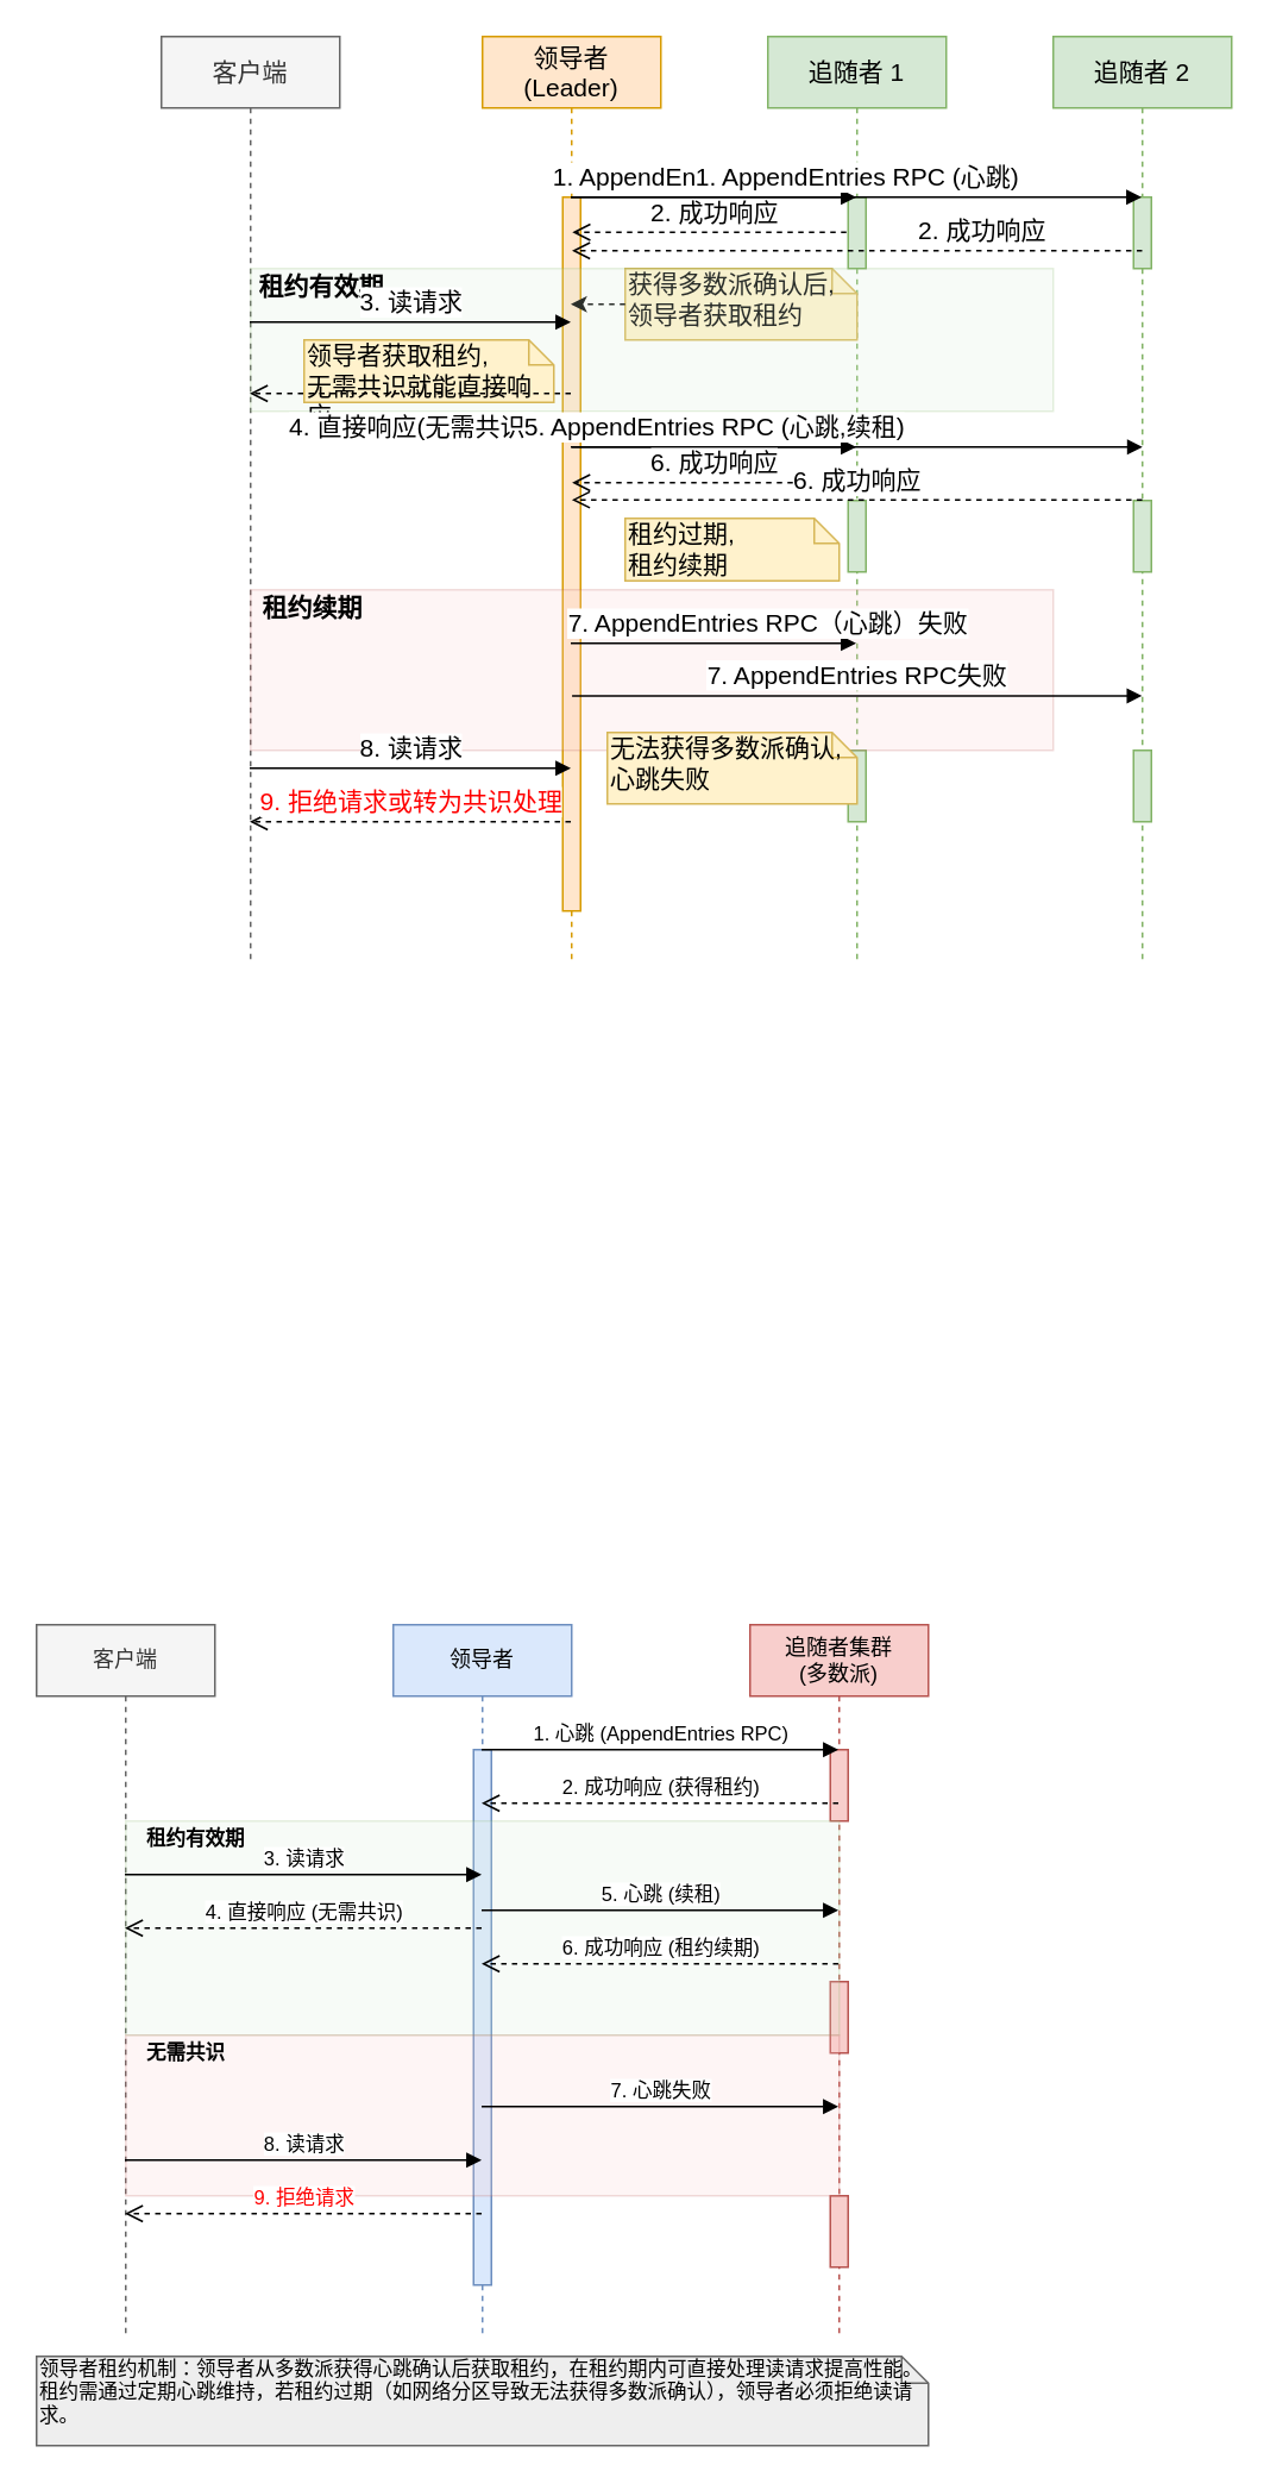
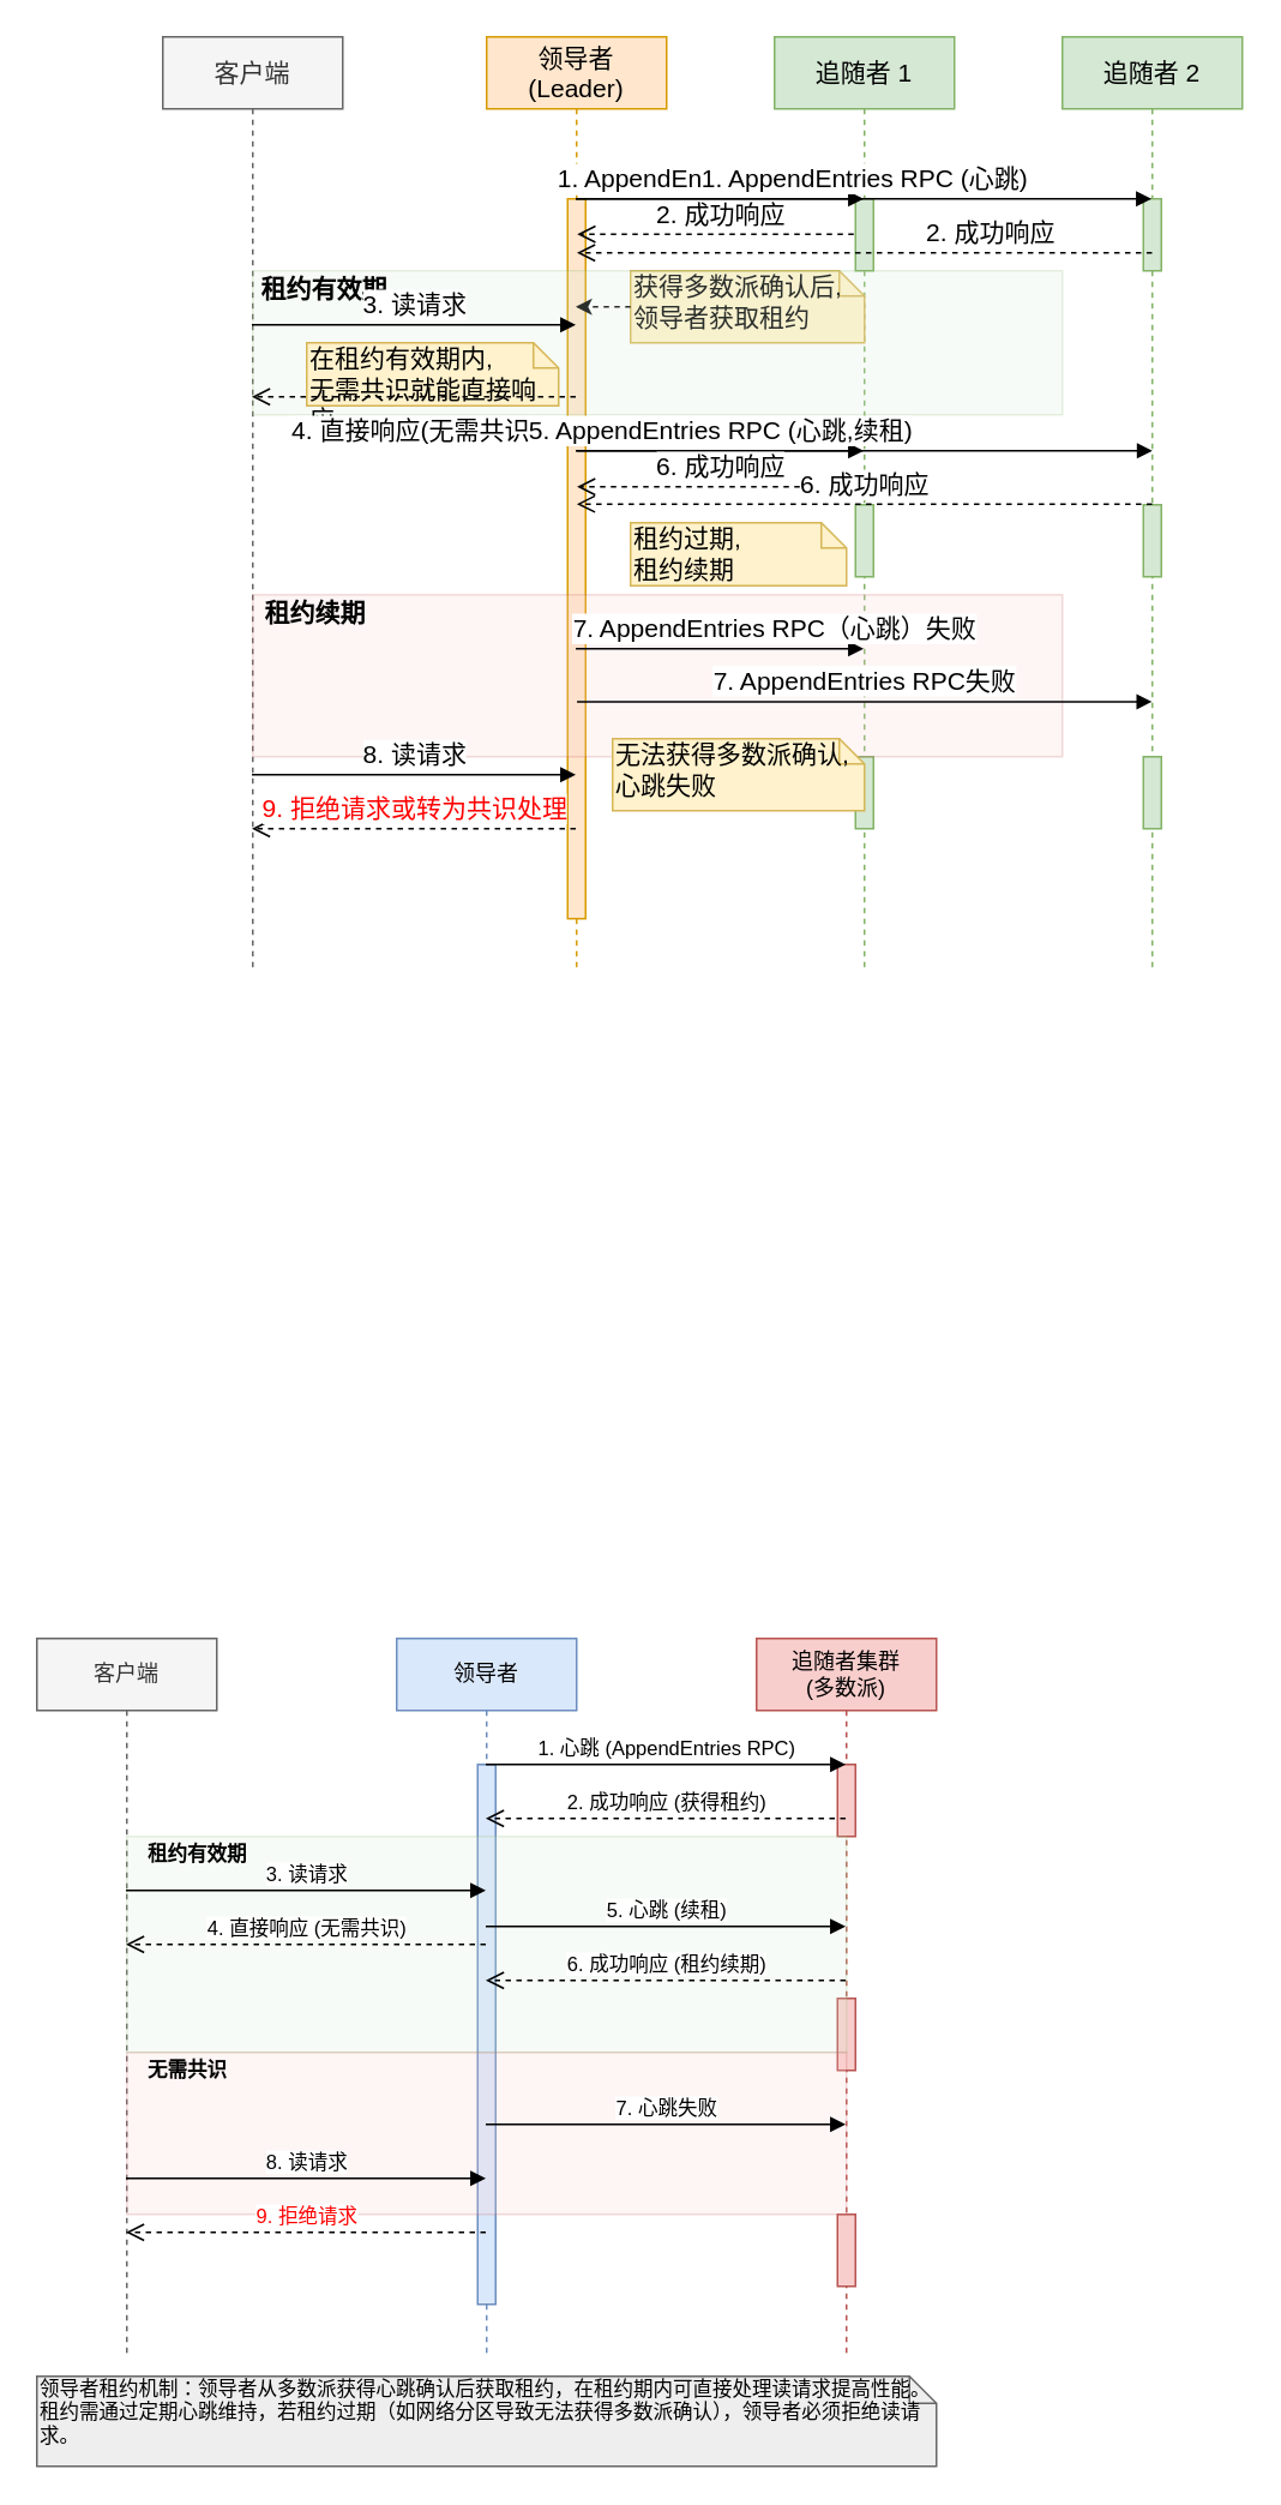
  <mxCell id="0" />
  <mxCell id="1" parent="0" />
  <mxCell id="2" value="客户端" style="shape=umlLifeline;perimeter=lifelinePerimeter;whiteSpace=wrap;html=1;container=1;collapsible=0;recursiveResize=0;outlineConnect=0;fontSize=14;fillColor=#f5f5f5;fontColor=#333333;strokeColor=#666666;" vertex="1" parent="1"><mxGeometry x="90" y="20" width="100" height="520" as="geometry" /></mxCell>
  <mxCell id="3" value="领导者&#10;(Leader)" style="shape=umlLifeline;perimeter=lifelinePerimeter;whiteSpace=wrap;html=1;container=1;collapsible=0;recursiveResize=0;outlineConnect=0;fontSize=14;fillColor=#ffe6cc;strokeColor=#d79b00;" vertex="1" parent="1"><mxGeometry x="270" y="20" width="100" height="520" as="geometry" /></mxCell>
  <mxCell id="4" value="" style="html=1;points=[];perimeter=orthogonalPerimeter;fillColor=#ffe6cc;strokeColor=#d79b00;fontSize=14;" vertex="1" parent="3"><mxGeometry x="45" y="90" width="10" height="400" as="geometry" /></mxCell>
  <mxCell id="5" value="2. 成功响应" style="html=1;verticalAlign=bottom;endArrow=open;dashed=1;endSize=8;fontSize=14;" edge="1" parent="3"><mxGeometry relative="1" as="geometry"><mxPoint x="210" y="109.68" as="sourcePoint" /><mxPoint x="50.355" y="109.68" as="targetPoint" /><Array as="points"><mxPoint x="120.5" y="109.68" /></Array></mxGeometry></mxCell>
  <mxCell id="6" value="追随者 1" style="shape=umlLifeline;perimeter=lifelinePerimeter;whiteSpace=wrap;html=1;container=1;collapsible=0;recursiveResize=0;outlineConnect=0;fontSize=14;fillColor=#d5e8d4;strokeColor=#82b366;" vertex="1" parent="1"><mxGeometry x="430" y="20" width="100" height="520" as="geometry" /></mxCell>
  <mxCell id="7" value="" style="html=1;points=[];perimeter=orthogonalPerimeter;fillColor=#d5e8d4;strokeColor=#82b366;fontSize=14;" vertex="1" parent="6"><mxGeometry x="45" y="90" width="10" height="40" as="geometry" /></mxCell>
  <mxCell id="8" value="" style="html=1;points=[];perimeter=orthogonalPerimeter;fillColor=#d5e8d4;strokeColor=#82b366;fontSize=14;" vertex="1" parent="6"><mxGeometry x="45" y="260" width="10" height="40" as="geometry" /></mxCell>
  <mxCell id="9" value="" style="html=1;points=[];perimeter=orthogonalPerimeter;fillColor=#d5e8d4;strokeColor=#82b366;fontSize=14;" vertex="1" parent="6"><mxGeometry x="45" y="400" width="10" height="40" as="geometry" /></mxCell>
  <mxCell id="10" value="" style="html=1;verticalAlign=bottom;endArrow=block;fontSize=14;" edge="1" parent="6"><mxGeometry width="80" relative="1" as="geometry"><mxPoint x="-110" y="230" as="sourcePoint" /><mxPoint x="210" y="230" as="targetPoint" /><Array as="points"><mxPoint x="120" y="230" /></Array></mxGeometry></mxCell>
  <mxCell id="11" value="追随者 2" style="shape=umlLifeline;perimeter=lifelinePerimeter;whiteSpace=wrap;html=1;container=1;collapsible=0;recursiveResize=0;outlineConnect=0;fontSize=14;fillColor=#d5e8d4;strokeColor=#82b366;" vertex="1" parent="1"><mxGeometry x="590" y="20" width="100" height="520" as="geometry" /></mxCell>
  <mxCell id="12" value="" style="html=1;points=[];perimeter=orthogonalPerimeter;fillColor=#d5e8d4;strokeColor=#82b366;fontSize=14;" vertex="1" parent="11"><mxGeometry x="45" y="90" width="10" height="40" as="geometry" /></mxCell>
  <mxCell id="13" value="" style="html=1;points=[];perimeter=orthogonalPerimeter;fillColor=#d5e8d4;strokeColor=#82b366;fontSize=14;" vertex="1" parent="11"><mxGeometry x="45" y="260" width="10" height="40" as="geometry" /></mxCell>
  <mxCell id="14" value="" style="html=1;points=[];perimeter=orthogonalPerimeter;fillColor=#d5e8d4;strokeColor=#82b366;fontSize=14;" vertex="1" parent="11"><mxGeometry x="45" y="400" width="10" height="40" as="geometry" /></mxCell>
  <mxCell id="15" value="1. AppendEntries RPC (心跳)" style="html=1;verticalAlign=bottom;endArrow=block;fontSize=14;" edge="1" parent="1" source="3" target="6"><mxGeometry width="80" relative="1" as="geometry"><mxPoint x="330" y="110" as="sourcePoint" /><mxPoint x="410" y="110" as="targetPoint" /><Array as="points"><mxPoint x="390" y="110" /></Array></mxGeometry></mxCell>
  <mxCell id="16" value="1. AppendEntries RPC (心跳)" style="html=1;verticalAlign=bottom;endArrow=block;fontSize=14;" edge="1" parent="1" source="3" target="11"><mxGeometry width="80" relative="1" as="geometry"><mxPoint x="330" y="110" as="sourcePoint" /><mxPoint x="410" y="110" as="targetPoint" /><Array as="points"><mxPoint x="440" y="110" /></Array></mxGeometry></mxCell>
  <mxCell id="17" value="2. 成功响应" style="html=1;verticalAlign=bottom;endArrow=open;dashed=1;endSize=8;fontSize=14;" edge="1" parent="1"><mxGeometry x="-0.438" relative="1" as="geometry"><mxPoint x="639.82" y="140" as="sourcePoint" /><mxPoint x="320.175" y="140" as="targetPoint" /><Array as="points"><mxPoint x="440.32" y="140" /></Array><mxPoint as="offset" /></mxGeometry></mxCell>
  <mxCell id="18" value="获得多数派确认后,&#10;领导者获取租约" style="shape=note;whiteSpace=wrap;html=1;size=14;verticalAlign=top;align=left;spacingTop=-6;fontSize=14;fillColor=#fff2cc;strokeColor=#d6b656;" vertex="1" parent="1"><mxGeometry x="350" y="150" width="130" height="40" as="geometry" /></mxCell>
  <mxCell id="19" style="edgeStyle=orthogonalEdgeStyle;rounded=0;orthogonalLoop=1;jettySize=auto;html=1;dashed=1;fontSize=14;" edge="1" parent="1" source="18" target="3"><mxGeometry relative="1" as="geometry"><Array as="points"><mxPoint x="320" y="170" /></Array></mxGeometry></mxCell>
  <mxCell id="20" value="" style="rounded=0;whiteSpace=wrap;html=1;fillColor=#d5e8d4;strokeColor=#82b366;opacity=20;fontSize=14;" vertex="1" parent="1"><mxGeometry x="140" y="150" width="450" height="80" as="geometry" /></mxCell>
  <mxCell id="21" value="租约有效期" style="text;html=1;strokeColor=none;fillColor=none;align=center;verticalAlign=middle;whiteSpace=wrap;rounded=0;fontSize=14;fontStyle=1" vertex="1" parent="1"><mxGeometry x="140" y="150" width="80" height="20" as="geometry" /></mxCell>
  <mxCell id="22" value="3. 读请求" style="html=1;verticalAlign=bottom;endArrow=block;fontSize=14;" edge="1" parent="1" source="2" target="3"><mxGeometry width="80" relative="1" as="geometry"><mxPoint x="140" y="180" as="sourcePoint" /><mxPoint x="220" y="180" as="targetPoint" /><Array as="points"><mxPoint x="190" y="180" /></Array></mxGeometry></mxCell>
- <mxCell id="23" value="领导者获取租约,&#10;无需共识就能直接响应" style="shape=note;whiteSpace=wrap;html=1;size=14;verticalAlign=top;align=left;spacingTop=-6;fontSize=14;fillColor=#fff2cc;strokeColor=#d6b656;" vertex="1" parent="1"><mxGeometry x="170" y="190" width="140" height="35" as="geometry" /></mxCell>
+ <mxCell id="23" value="在租约有效期内,&#10;无需共识就能直接响应" style="shape=note;whiteSpace=wrap;html=1;size=14;verticalAlign=top;align=left;spacingTop=-6;fontSize=14;fillColor=#fff2cc;strokeColor=#d6b656;" vertex="1" parent="1"><mxGeometry x="170" y="190" width="140" height="35" as="geometry" /></mxCell>
  <mxCell id="24" value="4. 直接响应(无需共识)" style="html=1;verticalAlign=bottom;endArrow=open;dashed=1;endSize=8;fontSize=14;" edge="1" parent="1" source="3" target="2"><mxGeometry x="-0.004" y="30" relative="1" as="geometry"><mxPoint x="220" y="210" as="sourcePoint" /><mxPoint x="140" y="210" as="targetPoint" /><Array as="points"><mxPoint x="190" y="220" /></Array><mxPoint as="offset" /></mxGeometry></mxCell>
  <mxCell id="25" value="5. AppendEntries RPC (心跳,续租)" style="html=1;verticalAlign=bottom;endArrow=block;fontSize=14;" edge="1" parent="1" source="3" target="6"><mxGeometry width="80" relative="1" as="geometry"><mxPoint x="330" y="250" as="sourcePoint" /><mxPoint x="410" y="250" as="targetPoint" /><Array as="points"><mxPoint x="390" y="250" /></Array></mxGeometry></mxCell>
  <mxCell id="26" value="6. 成功响应" style="html=1;verticalAlign=bottom;endArrow=open;dashed=1;endSize=8;fontSize=14;" edge="1" parent="1"><mxGeometry x="0.001" relative="1" as="geometry"><mxPoint x="480" y="270" as="sourcePoint" /><mxPoint x="320.231" y="270" as="targetPoint" /><Array as="points"><mxPoint x="390.5" y="270" /></Array><mxPoint as="offset" /></mxGeometry></mxCell>
  <mxCell id="27" value="6. 成功响应" style="html=1;verticalAlign=bottom;endArrow=open;dashed=1;endSize=8;fontSize=14;" edge="1" parent="1"><mxGeometry relative="1" as="geometry"><mxPoint x="639.88" y="279.62" as="sourcePoint" /><mxPoint x="320.111" y="279.62" as="targetPoint" /><Array as="points"><mxPoint x="440.38" y="279.62" /></Array></mxGeometry></mxCell>
  <mxCell id="28" value="租约过期,&#10;租约续期" style="shape=note;whiteSpace=wrap;html=1;size=14;verticalAlign=top;align=left;spacingTop=-6;fontSize=14;fillColor=#fff2cc;strokeColor=#d6b656;" vertex="1" parent="1"><mxGeometry x="350" y="290" width="120" height="35" as="geometry" /></mxCell>
  <mxCell id="29" value="" style="rounded=0;whiteSpace=wrap;html=1;fillColor=#f8cecc;strokeColor=#b85450;opacity=20;fontSize=14;" vertex="1" parent="1"><mxGeometry x="140" y="330" width="450" height="90" as="geometry" /></mxCell>
  <mxCell id="30" value="租约续期" style="text;html=1;strokeColor=none;fillColor=none;align=center;verticalAlign=middle;whiteSpace=wrap;rounded=0;fontSize=14;fontStyle=1" vertex="1" parent="1"><mxGeometry x="140" y="330" width="70" height="20" as="geometry" /></mxCell>
  <mxCell id="31" value="7. AppendEntries RPC（心跳）失败" style="html=1;verticalAlign=bottom;endArrow=block;fontSize=14;" edge="1" parent="1" source="3" target="6"><mxGeometry x="0.38" width="80" relative="1" as="geometry"><mxPoint x="330" y="370" as="sourcePoint" /><mxPoint x="410" y="370" as="targetPoint" /><Array as="points"><mxPoint x="390" y="360" /></Array><mxPoint as="offset" /></mxGeometry></mxCell>
  <mxCell id="32" value="7. AppendEntries RPC失败" style="html=1;verticalAlign=bottom;endArrow=block;fontSize=14;" edge="1" parent="1"><mxGeometry width="80" relative="1" as="geometry"><mxPoint x="320.229" y="389.46" as="sourcePoint" /><mxPoint x="639.77" y="389.46" as="targetPoint" /><Array as="points"><mxPoint x="440.27" y="389.46" /></Array></mxGeometry></mxCell>
  <mxCell id="33" value="无法获得多数派确认,&#10;心跳失败" style="shape=note;whiteSpace=wrap;html=1;size=14;verticalAlign=top;align=left;spacingTop=-6;fontSize=14;fillColor=#fff2cc;strokeColor=#d6b656;" vertex="1" parent="1"><mxGeometry x="340" y="410" width="140" height="40" as="geometry" /></mxCell>
  <mxCell id="34" value="8. 读请求" style="html=1;verticalAlign=bottom;endArrow=block;fontSize=14;" edge="1" parent="1" source="2" target="3"><mxGeometry width="80" relative="1" as="geometry"><mxPoint x="140" y="420" as="sourcePoint" /><mxPoint x="220" y="420" as="targetPoint" /><Array as="points"><mxPoint x="190" y="430" /></Array></mxGeometry></mxCell>
  <mxCell id="35" value="9. 拒绝请求或转为共识处理" style="html=1;verticalAlign=bottom;endArrow=open;dashed=1;endSize=8;fontColor=#ff0000;fontSize=14;" edge="1" parent="1" source="3" target="2"><mxGeometry relative="1" as="geometry"><mxPoint x="220" y="460" as="sourcePoint" /><mxPoint x="140" y="460" as="targetPoint" /><Array as="points"><mxPoint x="190" y="460" /></Array></mxGeometry></mxCell>
  <mxCell id="36" value="客户端" style="shape=umlLifeline;perimeter=lifelinePerimeter;whiteSpace=wrap;html=1;container=1;collapsible=0;recursiveResize=0;outlineConnect=0;fontSize=12;fillColor=#f5f5f5;fontColor=#333333;strokeColor=#666666;" vertex="1" parent="1"><mxGeometry x="20" y="910" width="100" height="400" as="geometry" /></mxCell>
  <mxCell id="37" value="领导者" style="shape=umlLifeline;perimeter=lifelinePerimeter;whiteSpace=wrap;html=1;container=1;collapsible=0;recursiveResize=0;outlineConnect=0;fontSize=12;fillColor=#dae8fc;strokeColor=#6c8ebf;" vertex="1" parent="1"><mxGeometry x="220" y="910" width="100" height="400" as="geometry" /></mxCell>
  <mxCell id="38" value="" style="html=1;points=[];perimeter=orthogonalPerimeter;fillColor=#dae8fc;strokeColor=#6c8ebf;" vertex="1" parent="37"><mxGeometry x="45" y="70" width="10" height="300" as="geometry" /></mxCell>
  <mxCell id="39" value="追随者集群&#10;(多数派)" style="shape=umlLifeline;perimeter=lifelinePerimeter;whiteSpace=wrap;html=1;container=1;collapsible=0;recursiveResize=0;outlineConnect=0;fontSize=12;fillColor=#f8cecc;strokeColor=#b85450;" vertex="1" parent="1"><mxGeometry x="420" y="910" width="100" height="400" as="geometry" /></mxCell>
  <mxCell id="40" value="" style="html=1;points=[];perimeter=orthogonalPerimeter;fillColor=#f8cecc;strokeColor=#b85450;" vertex="1" parent="39"><mxGeometry x="45" y="70" width="10" height="40" as="geometry" /></mxCell>
  <mxCell id="41" value="" style="html=1;points=[];perimeter=orthogonalPerimeter;fillColor=#f8cecc;strokeColor=#b85450;" vertex="1" parent="39"><mxGeometry x="45" y="200" width="10" height="40" as="geometry" /></mxCell>
  <mxCell id="42" value="" style="html=1;points=[];perimeter=orthogonalPerimeter;fillColor=#f8cecc;strokeColor=#b85450;" vertex="1" parent="39"><mxGeometry x="45" y="320" width="10" height="40" as="geometry" /></mxCell>
  <mxCell id="43" value="1. 心跳 (AppendEntries RPC)" style="html=1;verticalAlign=bottom;endArrow=block;fontSize=11;" edge="1" parent="1" source="37" target="39"><mxGeometry width="80" relative="1" as="geometry"><mxPoint x="280" y="980" as="sourcePoint" /><mxPoint x="360" y="980" as="targetPoint" /><Array as="points"><mxPoint x="320" y="980" /></Array></mxGeometry></mxCell>
  <mxCell id="44" value="2. 成功响应 (获得租约)" style="html=1;verticalAlign=bottom;endArrow=open;dashed=1;endSize=8;fontSize=11;" edge="1" parent="1" source="39" target="37"><mxGeometry relative="1" as="geometry"><mxPoint x="360" y="1010" as="sourcePoint" /><mxPoint x="280" y="1010" as="targetPoint" /><Array as="points"><mxPoint x="320" y="1010" /></Array></mxGeometry></mxCell>
  <mxCell id="45" value="" style="rounded=0;whiteSpace=wrap;html=1;fillColor=#d5e8d4;strokeColor=#82b366;opacity=20;" vertex="1" parent="1"><mxGeometry x="70" y="1020" width="400" height="120" as="geometry" /></mxCell>
  <mxCell id="46" value="租约有效期" style="text;html=1;strokeColor=none;fillColor=none;align=left;verticalAlign=middle;whiteSpace=wrap;rounded=0;fontSize=11;fontStyle=1" vertex="1" parent="1"><mxGeometry x="80" y="1020" width="80" height="20" as="geometry" /></mxCell>
  <mxCell id="47" value="3. 读请求" style="html=1;verticalAlign=bottom;endArrow=block;fontSize=11;" edge="1" parent="1" source="36" target="37"><mxGeometry width="80" relative="1" as="geometry"><mxPoint x="70" y="1050" as="sourcePoint" /><mxPoint x="150" y="1050" as="targetPoint" /><Array as="points"><mxPoint x="120" y="1050" /></Array></mxGeometry></mxCell>
  <mxCell id="48" value="4. 直接响应 (无需共识)" style="html=1;verticalAlign=bottom;endArrow=open;dashed=1;endSize=8;fontSize=11;" edge="1" parent="1" source="37" target="36"><mxGeometry relative="1" as="geometry"><mxPoint x="150" y="1080" as="sourcePoint" /><mxPoint x="70" y="1080" as="targetPoint" /><Array as="points"><mxPoint x="120" y="1080" /></Array></mxGeometry></mxCell>
  <mxCell id="49" value="5. 心跳 (续租)" style="html=1;verticalAlign=bottom;endArrow=block;fontSize=11;" edge="1" parent="1" source="37" target="39"><mxGeometry width="80" relative="1" as="geometry"><mxPoint x="280" y="1110" as="sourcePoint" /><mxPoint x="360" y="1110" as="targetPoint" /><Array as="points"><mxPoint x="320" y="1070" /></Array></mxGeometry></mxCell>
  <mxCell id="50" value="6. 成功响应 (租约续期)" style="html=1;verticalAlign=bottom;endArrow=open;dashed=1;endSize=8;fontSize=11;" edge="1" parent="1" source="39" target="37"><mxGeometry relative="1" as="geometry"><mxPoint x="360" y="1140" as="sourcePoint" /><mxPoint x="280" y="1140" as="targetPoint" /><Array as="points"><mxPoint x="320" y="1100" /></Array></mxGeometry></mxCell>
  <mxCell id="51" value="" style="rounded=0;whiteSpace=wrap;html=1;fillColor=#f8cecc;strokeColor=#b85450;opacity=20;" vertex="1" parent="1"><mxGeometry x="70" y="1140" width="400" height="90" as="geometry" /></mxCell>
  <mxCell id="52" value="无需共识" style="text;html=1;strokeColor=none;fillColor=none;align=left;verticalAlign=middle;whiteSpace=wrap;rounded=0;fontSize=11;fontStyle=1" vertex="1" parent="1"><mxGeometry x="80" y="1140" width="70" height="20" as="geometry" /></mxCell>
  <mxCell id="53" value="7. 心跳失败" style="html=1;verticalAlign=bottom;endArrow=block;fontSize=11;" edge="1" parent="1" source="37" target="39"><mxGeometry width="80" relative="1" as="geometry"><mxPoint x="280" y="1180" as="sourcePoint" /><mxPoint x="360" y="1180" as="targetPoint" /><Array as="points"><mxPoint x="320" y="1180" /></Array></mxGeometry></mxCell>
  <mxCell id="54" value="8. 读请求" style="html=1;verticalAlign=bottom;endArrow=block;fontSize=11;" edge="1" parent="1" source="36" target="37"><mxGeometry width="80" relative="1" as="geometry"><mxPoint x="70" y="1210" as="sourcePoint" /><mxPoint x="150" y="1210" as="targetPoint" /><Array as="points"><mxPoint x="120" y="1210" /></Array></mxGeometry></mxCell>
  <mxCell id="55" value="9. 拒绝请求" style="html=1;verticalAlign=bottom;endArrow=open;dashed=1;endSize=8;fontColor=#ff0000;fontSize=11;" edge="1" parent="1" source="37" target="36"><mxGeometry relative="1" as="geometry"><mxPoint x="150" y="1240" as="sourcePoint" /><mxPoint x="70" y="1240" as="targetPoint" /><Array as="points"><mxPoint x="120" y="1240" /></Array></mxGeometry></mxCell>
  <mxCell id="56" value="领导者租约机制：领导者从多数派获得心跳确认后获取租约，在租约期内可直接处理读请求提高性能。&#10;租约需通过定期心跳维持，若租约过期（如网络分区导致无法获得多数派确认），领导者必须拒绝读请求。" style="shape=note;whiteSpace=wrap;html=1;size=15;verticalAlign=top;align=left;spacingTop=-6;fontSize=11;fillColor=#eeeeee;strokeColor=#666666;" vertex="1" parent="1"><mxGeometry x="20" y="1320" width="500" height="50" as="geometry" /></mxCell>
